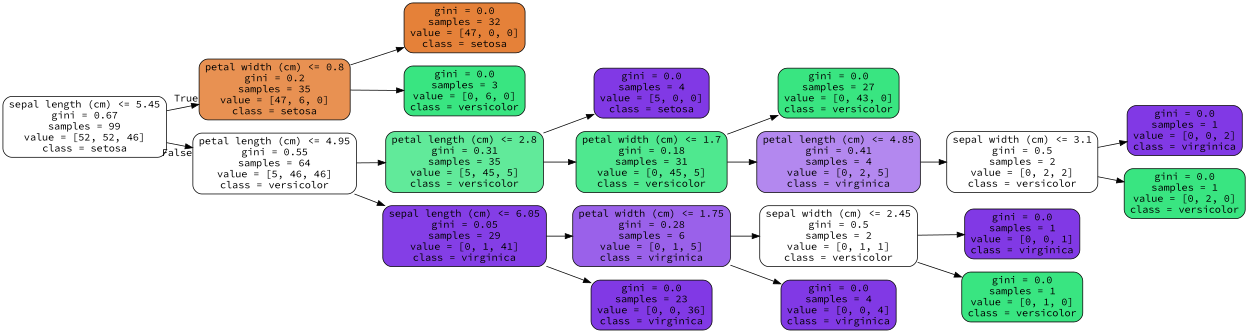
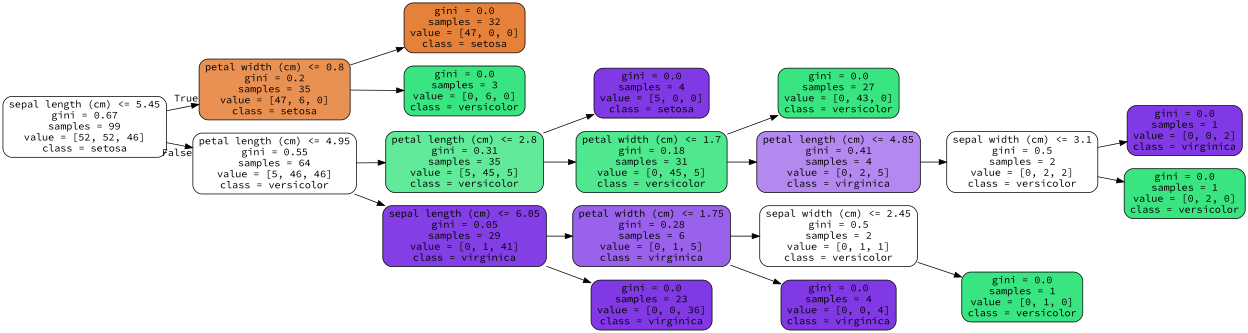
  digraph {
    fontname="Source Code Pro"
    rankdir=LR
    node [color=black fillcolor="#8139e5" fontname="Source Code Pro" shape=box style="filled, rounded"]
    edge [fontname="Source Code Pro"]
    n1 [fillcolor="#ffffff" label="sepal length (cm) <= 5.45\ngini = 0.67\nsamples = 99\nvalue = [52, 52, 46]\nclass = setosa"]
    n2 [fillcolor="#e89152" label="petal width (cm) <= 0.8\ngini = 0.2\nsamples = 35\nvalue = [47, 6, 0]\nclass = setosa"]
    n3 [fillcolor="#ffffff" label="petal length (cm) <= 4.95\ngini = 0.55\nsamples = 64\nvalue = [5, 46, 46]\nclass = versicolor"]
    n4 [fillcolor="#e58139" label="gini = 0.0\nsamples = 32\nvalue = [47, 0, 0]\nclass = setosa"]
    n5 [fillcolor="#39e581" label="gini = 0.0\nsamples = 3\nvalue = [0, 6, 0]\nclass = versicolor"]
    n6 [fillcolor="#61ea9a" label="petal length (cm) <= 2.8\ngini = 0.31\nsamples = 35\nvalue = [5, 45, 5]\nclass = versicolor"]
    n7 [fillcolor="#843ee6" label="sepal length (cm) <= 6.05\ngini = 0.05\nsamples = 29\nvalue = [0, 1, 41]\nclass = virginica"]
    n8 [label="gini = 0.0\nsamples = 4\nvalue = [5, 0, 0]\nclass = setosa"]
    n9 [fillcolor="#4fe88f" label="petal width (cm) <= 1.7\ngini = 0.18\nsamples = 31\nvalue = [0, 45, 5]\nclass = versicolor"]
    n10 [fillcolor="#9a61ea" label="petal width (cm) <= 1.75\ngini = 0.28\nsamples = 6\nvalue = [0, 1, 5]\nclass = virginica"]
    n11 [label="gini = 0.0\nsamples = 23\nvalue = [0, 0, 36]\nclass = virginica"]
    n12 [fillcolor="#39e581" label="gini = 0.0\nsamples = 27\nvalue = [0, 43, 0]\nclass = versicolor"]
    n13 [fillcolor="#b388ef" label="petal length (cm) <= 4.85\ngini = 0.41\nsamples = 4\nvalue = [0, 2, 5]\nclass = virginica"]
    n14 [fillcolor="#ffffff" label="sepal width (cm) <= 3.1\ngini = 0.5\nsamples = 2\nvalue = [0, 2, 2]\nclass = versicolor"]
    n15 [label="gini = 0.0\nsamples = 1\nvalue = [0, 0, 2]\nclass = virginica"]
    n16 [fillcolor="#39e581" label="gini = 0.0\nsamples = 1\nvalue = [0, 2, 0]\nclass = versicolor"]
    n17 [fillcolor="#ffffff" label="sepal width (cm) <= 2.45\ngini = 0.5\nsamples = 2\nvalue = [0, 1, 1]\nclass = versicolor"]
    n18 [label="gini = 0.0\nsamples = 4\nvalue = [0, 0, 4]\nclass = virginica"]
-   n19 [label="gini = 0.0\nsamples = 1\nvalue = [0, 0, 1]\nclass = virginica"]
    n20 [fillcolor="#39e581" label="gini = 0.0\nsamples = 1\nvalue = [0, 1, 0]\nclass = versicolor"]
    n1 -> n2 [headlabel=True labelangle=45 labeldistance=2.5]
    n1 -> n3 [headlabel=False labelangle=-45 labeldistance=2.5]
    n2 -> n4
    n2 -> n5
    n3 -> n6
    n3 -> n7
    n6 -> n8
    n6 -> n9
    n7 -> n10
    n7 -> n11
    n9 -> n12
    n9 -> n13
    n10 -> n17
    n10 -> n18
    n13 -> n14
    n14 -> n15
    n14 -> n16
-   n17 -> n19
    n17 -> n20
  }
